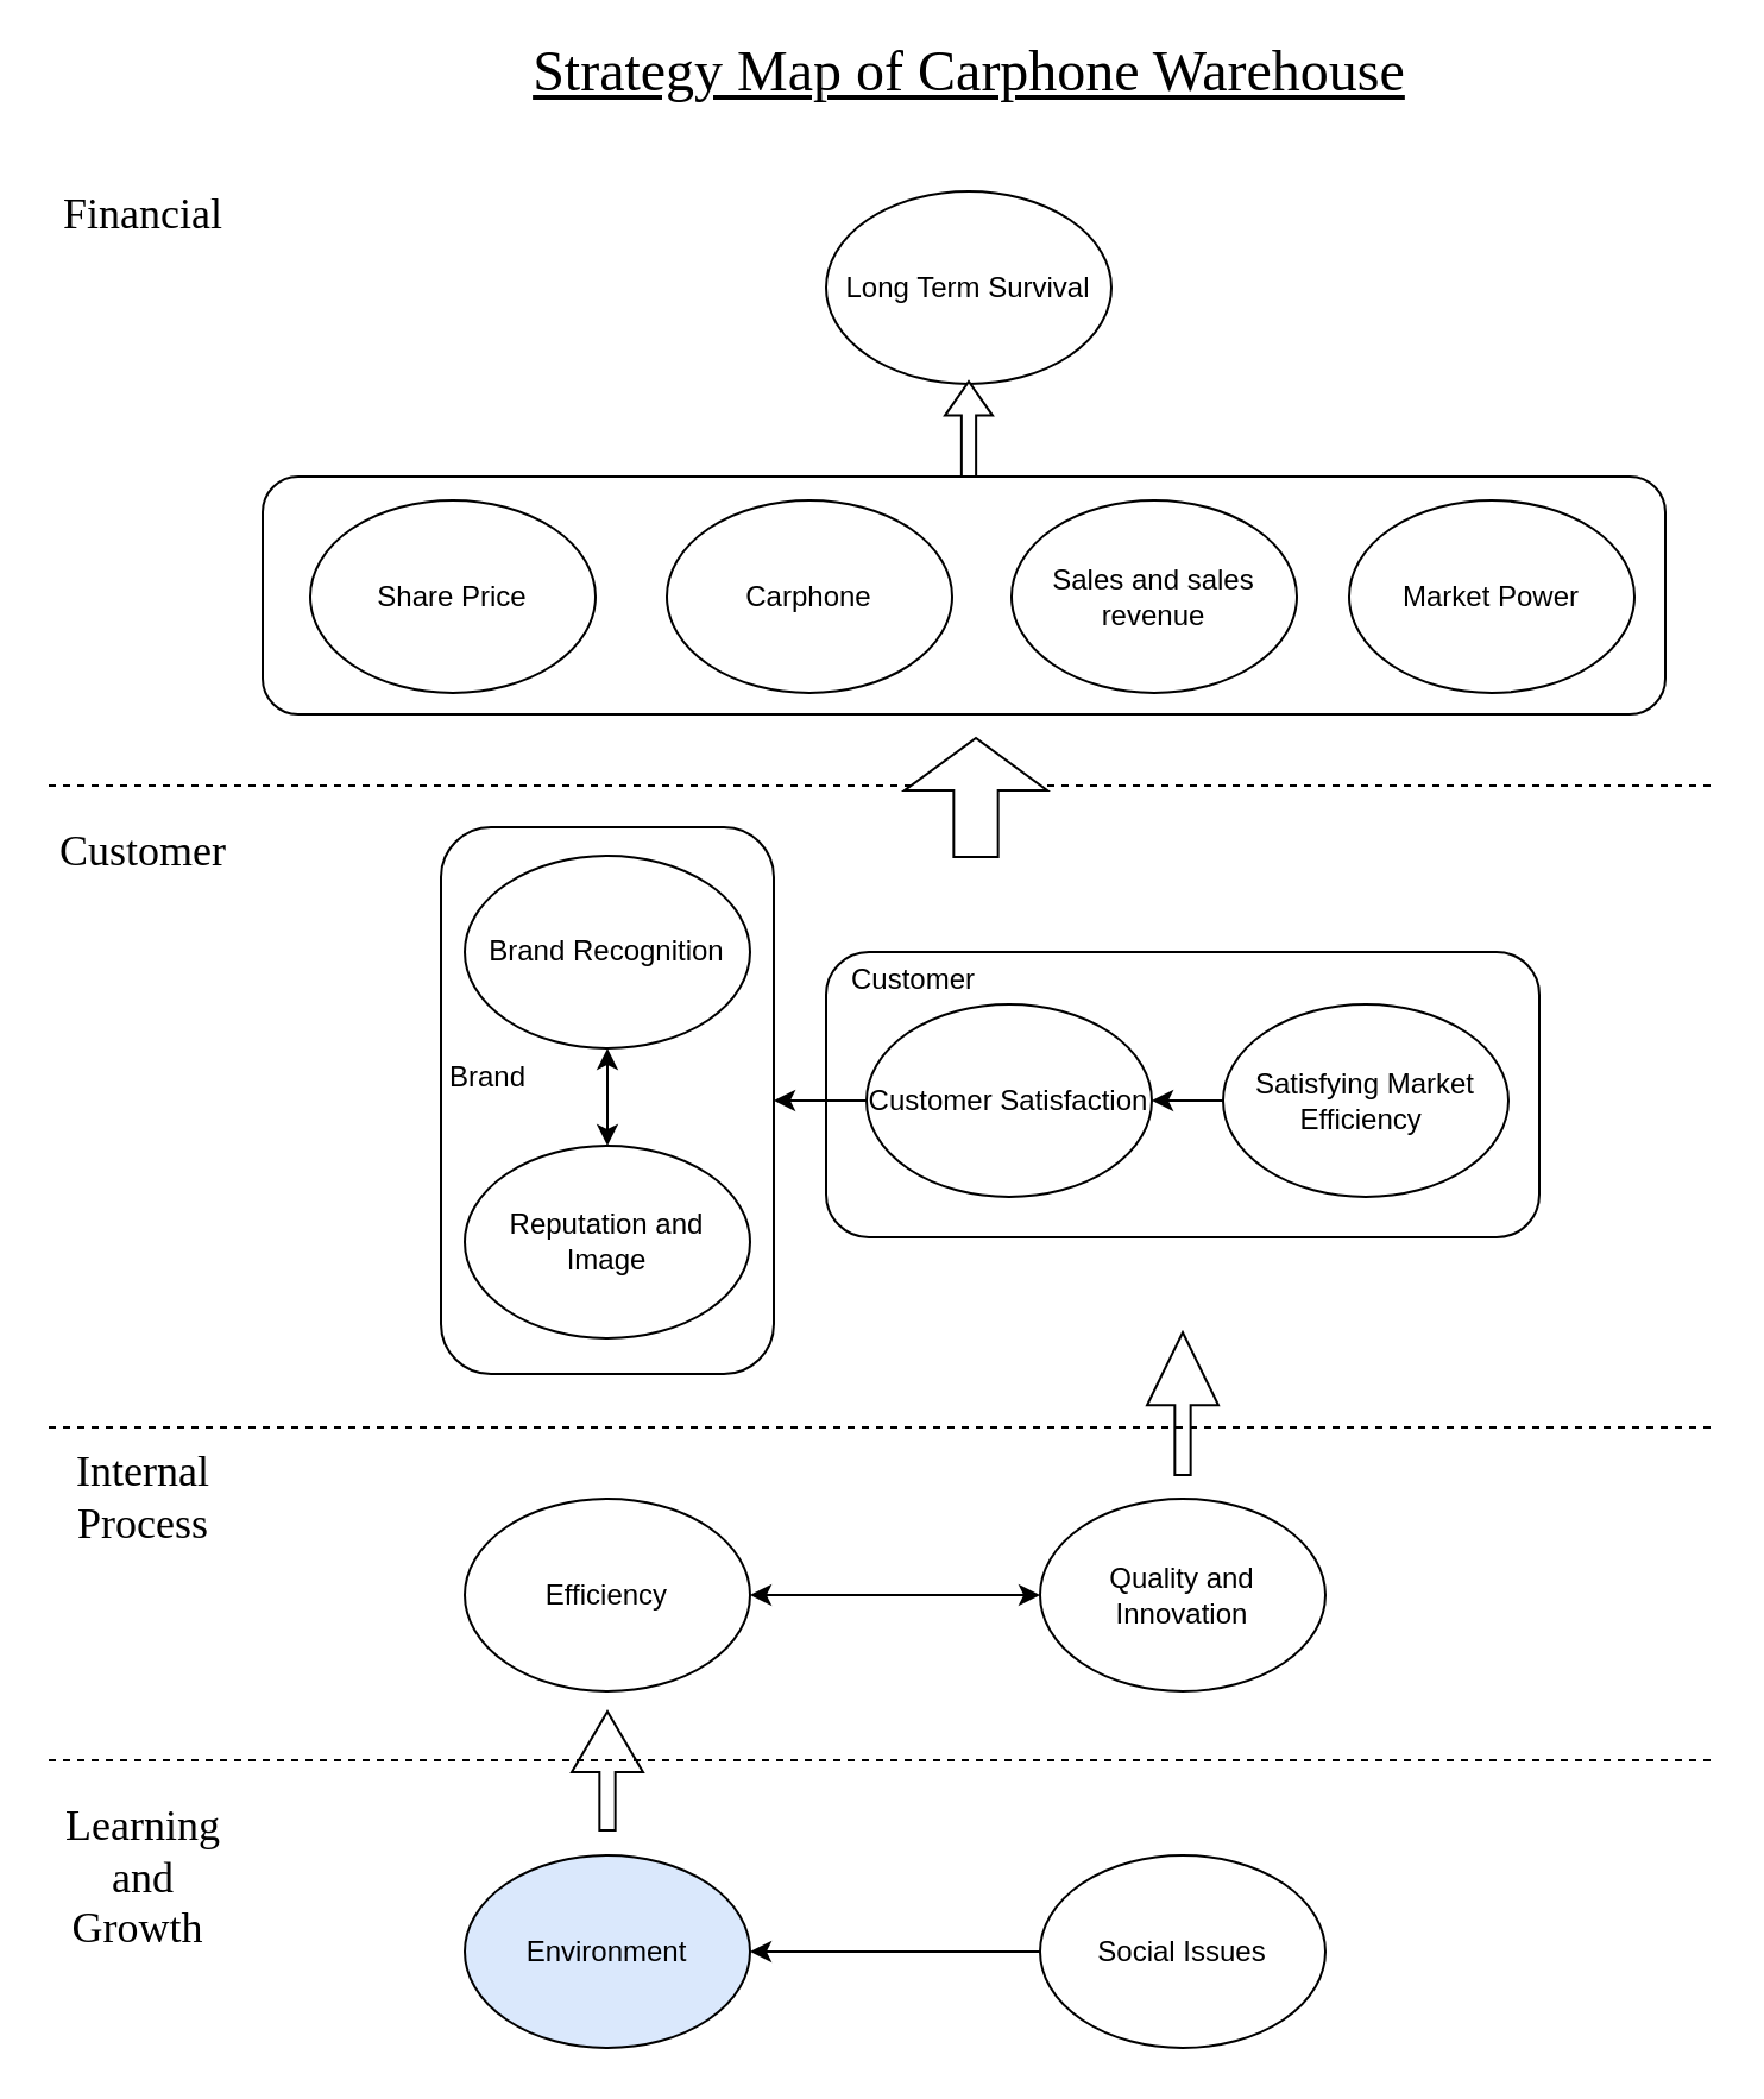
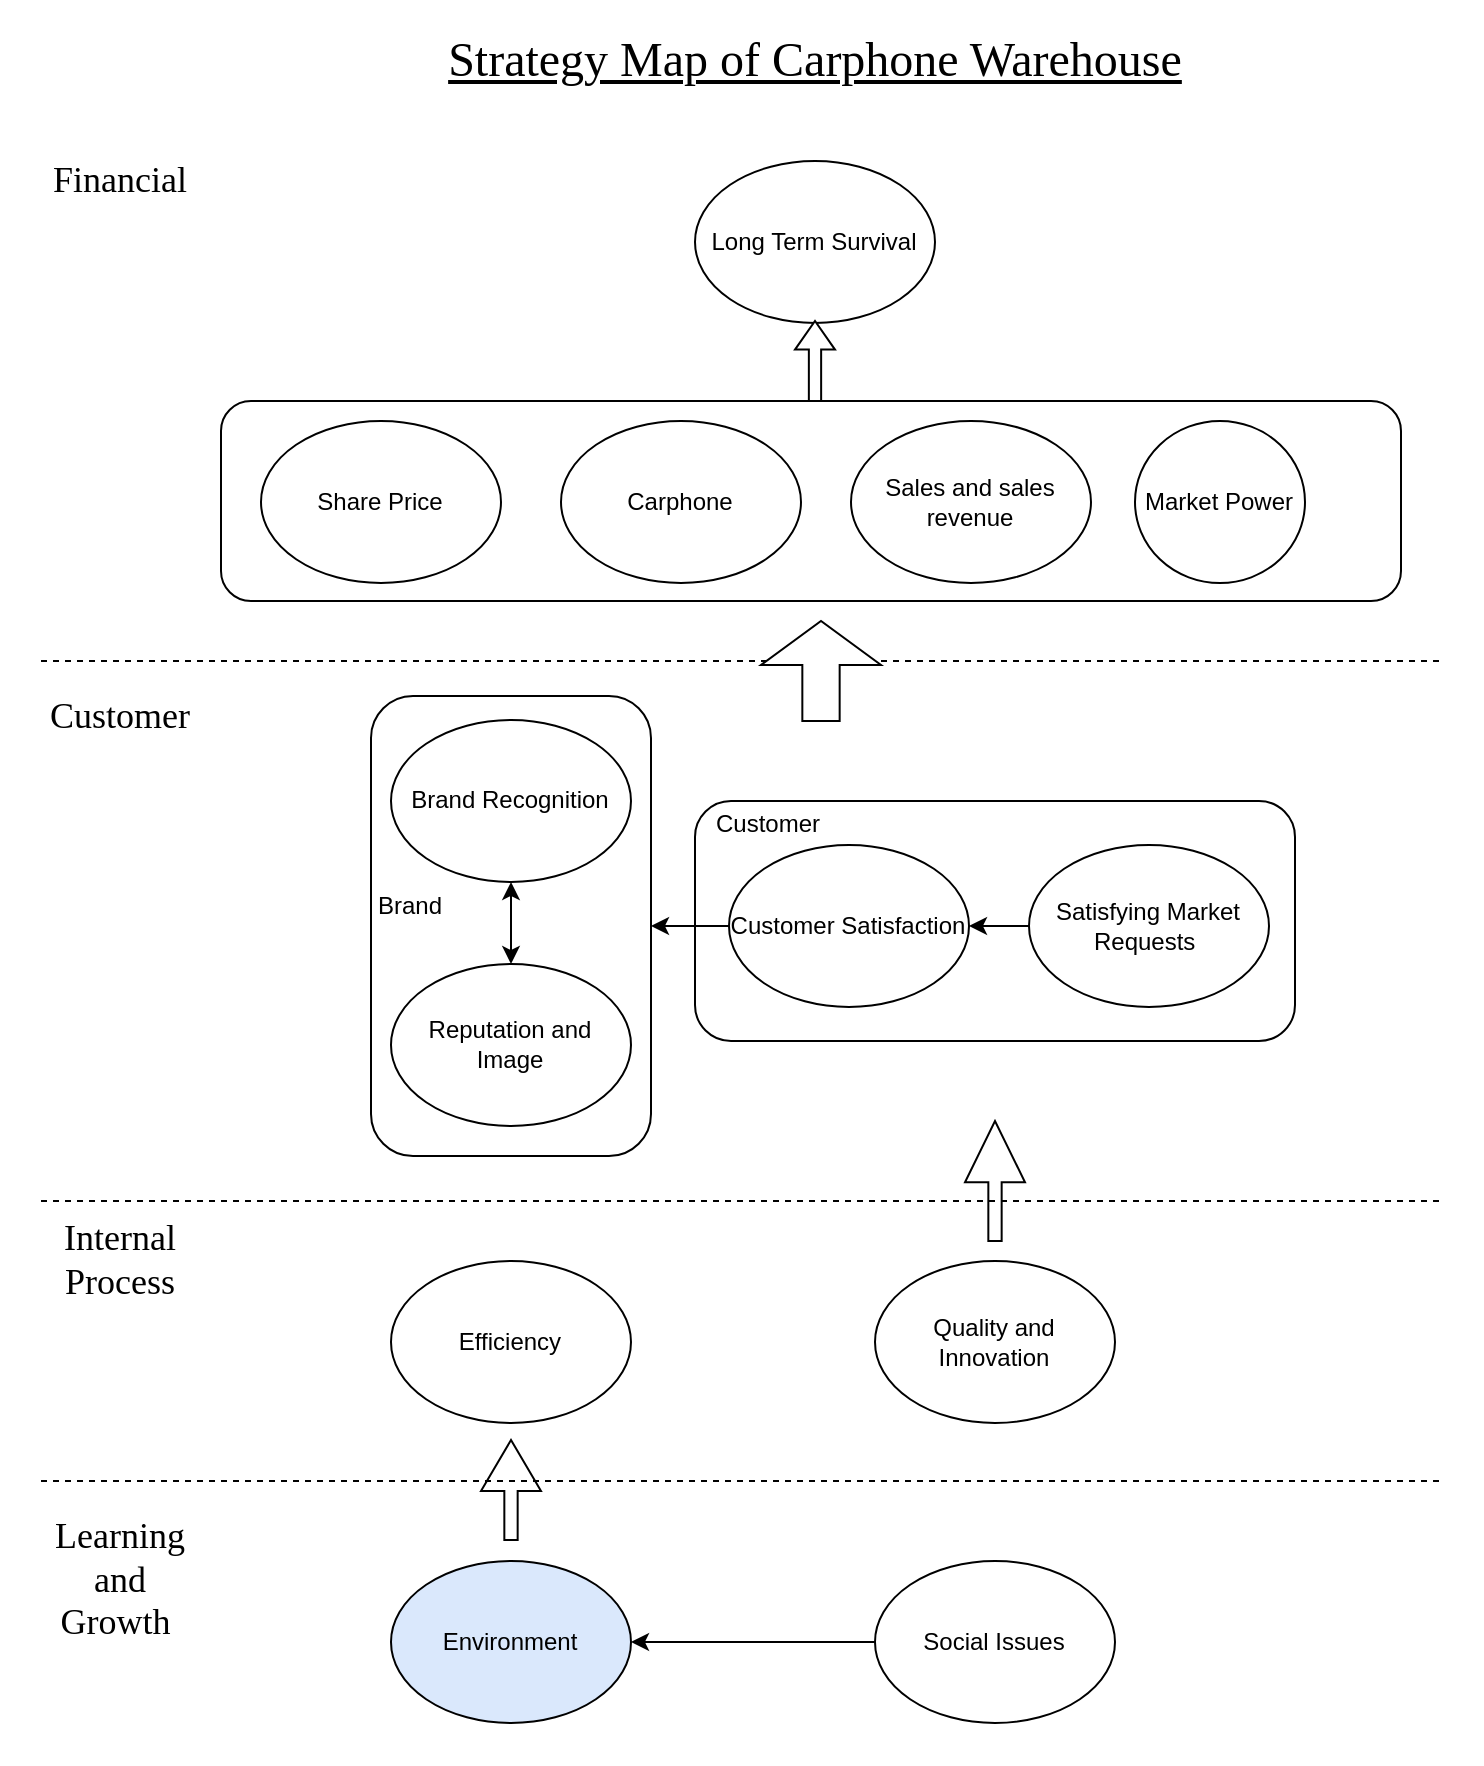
  <mxCell id="0" />
  <mxCell id="1" parent="0" />
  <mxCell id="2" value="" style="rounded=1;whiteSpace=wrap;html=1;fillColor=none;" parent="1" vertex="1"><mxGeometry x="110" y="200" width="590" height="100" as="geometry" /></mxCell>
  <mxCell id="3" value="" style="rounded=1;whiteSpace=wrap;html=1;fillColor=none;" parent="1" vertex="1"><mxGeometry x="347" y="400" width="300" height="120" as="geometry" /></mxCell>
  <mxCell id="4" value="Environment" style="ellipse;whiteSpace=wrap;html=1;fillColor=#dae8fc;" parent="1" vertex="1"><mxGeometry x="195" y="780" width="120" height="81" as="geometry" /></mxCell>
  <mxCell id="5" style="edgeStyle=orthogonalEdgeStyle;rounded=0;orthogonalLoop=1;jettySize=auto;html=1;exitX=0;exitY=0.5;exitDx=0;exitDy=0;entryX=1;entryY=0.5;entryDx=0;entryDy=0;" parent="1" source="6" target="4" edge="1"><mxGeometry relative="1" as="geometry"><mxPoint x="367" y="820.5" as="targetPoint" /></mxGeometry></mxCell>
  <mxCell id="6" value="Social Issues" style="ellipse;whiteSpace=wrap;html=1;" parent="1" vertex="1"><mxGeometry x="437" y="780" width="120" height="81" as="geometry" /></mxCell>
  <mxCell id="7" value="Quality and Innovation" style="ellipse;whiteSpace=wrap;html=1;" parent="1" vertex="1"><mxGeometry x="437" y="630" width="120" height="81" as="geometry" /></mxCell>
  <mxCell id="8" value="Efficiency" style="ellipse;whiteSpace=wrap;html=1;" parent="1" vertex="1"><mxGeometry x="195" y="630" width="120" height="81" as="geometry" /></mxCell>
- <mxCell id="9" value="" style="endArrow=classic;startArrow=classic;html=1;entryX=0;entryY=0.5;entryDx=0;entryDy=0;exitX=1;exitY=0.5;exitDx=0;exitDy=0;" parent="1" source="8" target="7" edge="1"><mxGeometry width="50" height="50" relative="1" as="geometry"><mxPoint x="367" y="670.5" as="sourcePoint" /><mxPoint x="377" y="200.5" as="targetPoint" /></mxGeometry></mxCell>
  <mxCell id="10" value="" style="shape=singleArrow;direction=north;whiteSpace=wrap;html=1;arrowWidth=0.222;arrowSize=0.51;" parent="1" vertex="1"><mxGeometry x="240" y="719.5" width="30" height="50" as="geometry" /></mxCell>
  <mxCell id="11" value="" style="shape=singleArrow;direction=north;whiteSpace=wrap;html=1;arrowWidth=0.222;arrowSize=0.51;" parent="1" vertex="1"><mxGeometry x="482" y="560" width="30" height="60" as="geometry" /></mxCell>
  <mxCell id="12" style="edgeStyle=orthogonalEdgeStyle;rounded=0;orthogonalLoop=1;jettySize=auto;html=1;entryX=1;entryY=0.5;entryDx=0;entryDy=0;" parent="1" source="13" target="15" edge="1"><mxGeometry relative="1" as="geometry" /></mxCell>
- <mxCell id="13" value="Satisfying Market Efficiency&amp;nbsp;" style="ellipse;whiteSpace=wrap;html=1;" parent="1" vertex="1"><mxGeometry x="514" y="422" width="120" height="81" as="geometry" /></mxCell>
+ <mxCell id="13" value="Satisfying Market Requests&amp;nbsp;" style="ellipse;whiteSpace=wrap;html=1;" parent="1" vertex="1"><mxGeometry x="514" y="422" width="120" height="81" as="geometry" /></mxCell>
  <mxCell id="14" style="edgeStyle=orthogonalEdgeStyle;rounded=0;orthogonalLoop=1;jettySize=auto;html=1;entryX=1;entryY=0.5;entryDx=0;entryDy=0;" parent="1" source="15" target="20" edge="1"><mxGeometry relative="1" as="geometry" /></mxCell>
  <mxCell id="15" value="Customer Satisfaction" style="ellipse;whiteSpace=wrap;html=1;" parent="1" vertex="1"><mxGeometry x="364" y="422" width="120" height="81" as="geometry" /></mxCell>
  <mxCell id="16" value="Customer" style="text;html=1;strokeColor=none;fillColor=none;align=center;verticalAlign=middle;whiteSpace=wrap;rounded=0;" parent="1" vertex="1"><mxGeometry x="364" y="402" width="40" height="20" as="geometry" /></mxCell>
  <mxCell id="17" value="Reputation and Image" style="ellipse;whiteSpace=wrap;html=1;" parent="1" vertex="1"><mxGeometry x="195" y="481.5" width="120" height="81" as="geometry" /></mxCell>
  <mxCell id="18" value="Brand Recognition" style="ellipse;whiteSpace=wrap;html=1;" parent="1" vertex="1"><mxGeometry x="195" y="359.5" width="120" height="81" as="geometry" /></mxCell>
  <mxCell id="19" value="" style="endArrow=classic;startArrow=classic;html=1;entryX=0.5;entryY=1;entryDx=0;entryDy=0;exitX=0.5;exitY=0;exitDx=0;exitDy=0;" parent="1" source="17" target="18" edge="1"><mxGeometry width="50" height="50" relative="1" as="geometry"><mxPoint x="365" y="599.5" as="sourcePoint" /><mxPoint x="415" y="549.5" as="targetPoint" /></mxGeometry></mxCell>
  <mxCell id="20" value="" style="rounded=1;whiteSpace=wrap;html=1;fillColor=none;" parent="1" vertex="1"><mxGeometry x="185" y="347.5" width="140" height="230" as="geometry" /></mxCell>
  <mxCell id="21" value="Brand" style="text;html=1;strokeColor=none;fillColor=none;align=center;verticalAlign=middle;whiteSpace=wrap;rounded=0;" parent="1" vertex="1"><mxGeometry x="185" y="442.5" width="40" height="20" as="geometry" /></mxCell>
  <mxCell id="22" value="Share Price" style="ellipse;whiteSpace=wrap;html=1;" parent="1" vertex="1"><mxGeometry x="130" y="210" width="120" height="81" as="geometry" /></mxCell>
  <mxCell id="23" value="Carphone" style="ellipse;whiteSpace=wrap;html=1;" parent="1" vertex="1"><mxGeometry x="280" y="210" width="120" height="81" as="geometry" /></mxCell>
  <mxCell id="24" value="Sales and sales revenue" style="ellipse;whiteSpace=wrap;html=1;" parent="1" vertex="1"><mxGeometry x="425" y="210" width="120" height="81" as="geometry" /></mxCell>
- <mxCell id="25" value="Market Power" style="ellipse;whiteSpace=wrap;html=1;" parent="1" vertex="1"><mxGeometry x="567" y="210" width="120" height="81" as="geometry" /></mxCell>
+ <mxCell id="25" value="Market Power" style="ellipse;whiteSpace=wrap;html=1;" parent="1" vertex="1"><mxGeometry x="567" y="210" width="85" height="81" as="geometry" /></mxCell>
  <mxCell id="26" value="Long Term Survival" style="ellipse;whiteSpace=wrap;html=1;" parent="1" vertex="1"><mxGeometry x="347" y="80" width="120" height="81" as="geometry" /></mxCell>
  <mxCell id="27" value="" style="shape=singleArrow;direction=north;whiteSpace=wrap;html=1;arrowWidth=0.307;arrowSize=0.357;" parent="1" vertex="1"><mxGeometry x="397" y="160" width="20" height="40" as="geometry" /></mxCell>
  <mxCell id="28" value="" style="endArrow=none;dashed=1;html=1;" parent="1" edge="1"><mxGeometry width="50" height="50" relative="1" as="geometry"><mxPoint x="20" y="740" as="sourcePoint" /><mxPoint x="720" y="740" as="targetPoint" /></mxGeometry></mxCell>
  <mxCell id="29" value="" style="endArrow=none;dashed=1;html=1;" parent="1" edge="1"><mxGeometry width="50" height="50" relative="1" as="geometry"><mxPoint x="20" y="600" as="sourcePoint" /><mxPoint x="720" y="600" as="targetPoint" /></mxGeometry></mxCell>
  <mxCell id="30" value="" style="endArrow=none;dashed=1;html=1;" parent="1" edge="1"><mxGeometry width="50" height="50" relative="1" as="geometry"><mxPoint x="20" y="330" as="sourcePoint" /><mxPoint x="720" y="330" as="targetPoint" /></mxGeometry></mxCell>
  <mxCell id="31" value="&lt;span style=&quot;font-family: &amp;#34;cambria&amp;#34; , serif&quot;&gt;&lt;font style=&quot;font-size: 18px&quot;&gt;Customer&lt;/font&gt;&lt;/span&gt;" style="text;html=1;strokeColor=none;fillColor=none;align=center;verticalAlign=middle;whiteSpace=wrap;rounded=0;" parent="1" vertex="1"><mxGeometry x="40" y="347.5" width="40" height="20" as="geometry" /></mxCell>
  <mxCell id="32" value="&lt;font style=&quot;font-size: 18px&quot;&gt;&lt;span style=&quot;font-family: &amp;#34;cambria&amp;#34; , serif&quot;&gt;Internal&lt;/span&gt;&lt;span style=&quot;font-family: &amp;#34;times new roman&amp;#34; , serif&quot;&gt; &lt;/span&gt;&lt;span style=&quot;font-family: &amp;#34;cambria&amp;#34; , serif&quot;&gt;Process&lt;/span&gt;&lt;/font&gt;" style="text;html=1;strokeColor=none;fillColor=none;align=center;verticalAlign=middle;whiteSpace=wrap;rounded=0;" parent="1" vertex="1"><mxGeometry x="40" y="620" width="40" height="20" as="geometry" /></mxCell>
  <mxCell id="33" value="&lt;span style=&quot;font-family: &amp;#34;cambria&amp;#34; , serif&quot;&gt;&lt;font style=&quot;font-size: 18px&quot;&gt;Learning&lt;br/&gt;and Growth&amp;nbsp;&lt;/font&gt;&lt;/span&gt;" style="text;html=1;strokeColor=none;fillColor=none;align=center;verticalAlign=middle;whiteSpace=wrap;rounded=0;" parent="1" vertex="1"><mxGeometry x="40" y="780" width="40" height="20" as="geometry" /></mxCell>
  <mxCell id="34" value="&lt;span style=&quot;font-family: &amp;#34;cambria&amp;#34; , serif&quot;&gt;&lt;font style=&quot;font-size: 18px&quot;&gt;Financial&lt;/font&gt;&lt;/span&gt;" style="text;html=1;strokeColor=none;fillColor=none;align=center;verticalAlign=middle;whiteSpace=wrap;rounded=0;" parent="1" vertex="1"><mxGeometry x="40" y="80" width="40" height="20" as="geometry" /></mxCell>
  <mxCell id="35" value="" style="shape=singleArrow;direction=north;whiteSpace=wrap;html=1;arrowWidth=0.311;arrowSize=0.439;" parent="1" vertex="1"><mxGeometry x="380" y="310" width="60" height="50" as="geometry" /></mxCell>
  <mxCell id="36" value="&lt;font face=&quot;cambria, serif&quot;&gt;&lt;span style=&quot;font-size: 24px&quot;&gt;&lt;u&gt;Strategy Map of Carphone Warehouse&lt;/u&gt;&lt;/span&gt;&lt;/font&gt;" style="text;html=1;strokeColor=none;fillColor=none;align=center;verticalAlign=middle;whiteSpace=wrap;rounded=0;" vertex="1" parent="1"><mxGeometry x="203.75" y="20" width="406.5" height="20" as="geometry" /></mxCell>
